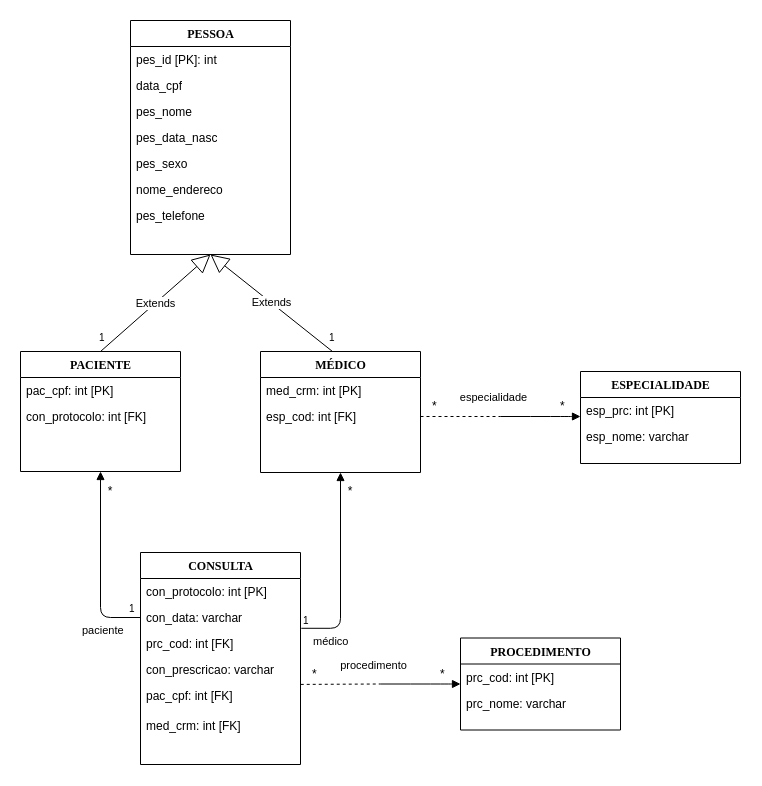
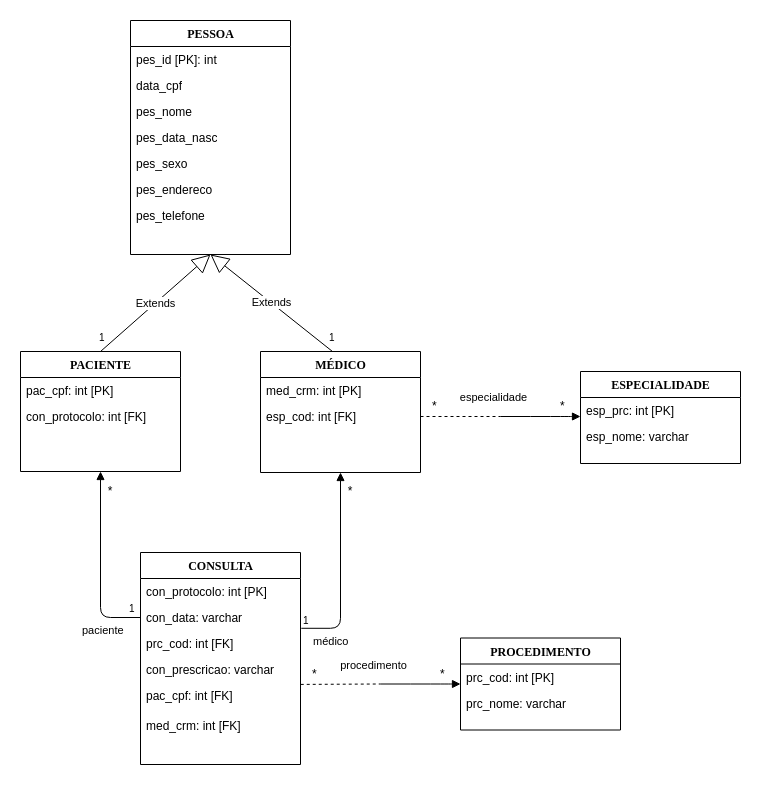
  <mxCell id="0" />
  <mxCell id="1" parent="0" />
  <mxCell id="2" value="PACIENTE&lt;br&gt;" style="swimlane;html=1;fontStyle=1;align=center;verticalAlign=top;childLayout=stackLayout;horizontal=1;startSize=26;horizontalStack=0;resizeParent=1;resizeLast=0;collapsible=1;marginBottom=0;swimlaneFillColor=#ffffff;rounded=0;shadow=0;comic=0;labelBackgroundColor=none;strokeColor=#000000;strokeWidth=1;fillColor=none;fontFamily=Verdana;fontSize=12;fontColor=#000000;" parent="1" vertex="1"><mxGeometry x="20" y="351" width="160" height="120" as="geometry" /></mxCell>
  <mxCell id="3" value="pac_cpf: int [PK]" style="text;html=1;strokeColor=none;fillColor=none;align=left;verticalAlign=top;spacingLeft=4;spacingRight=4;whiteSpace=wrap;overflow=hidden;rotatable=0;points=[[0,0.5],[1,0.5]];portConstraint=eastwest;" parent="2" vertex="1"><mxGeometry y="26" width="160" height="26" as="geometry" /></mxCell>
  <mxCell id="4" value="con_protocolo: int [FK]" style="text;html=1;strokeColor=none;fillColor=none;align=left;verticalAlign=top;spacingLeft=4;spacingRight=4;whiteSpace=wrap;overflow=hidden;rotatable=0;points=[[0,0.5],[1,0.5]];portConstraint=eastwest;" parent="2" vertex="1"><mxGeometry y="52" width="160" height="26" as="geometry" /></mxCell>
  <mxCell id="5" value="&lt;span&gt;MÉDICO&lt;/span&gt;" style="swimlane;html=1;fontStyle=1;align=center;verticalAlign=top;childLayout=stackLayout;horizontal=1;startSize=26;horizontalStack=0;resizeParent=1;resizeLast=0;collapsible=1;marginBottom=0;swimlaneFillColor=#ffffff;rounded=0;shadow=0;comic=0;labelBackgroundColor=none;strokeColor=#000000;strokeWidth=1;fillColor=none;fontFamily=Verdana;fontSize=12;fontColor=#000000;" parent="1" vertex="1"><mxGeometry x="260" y="351" width="160" height="121" as="geometry" /></mxCell>
  <mxCell id="6" value="&lt;span&gt;med_crm: int&amp;nbsp;&lt;/span&gt;[PK]" style="text;html=1;strokeColor=none;fillColor=none;align=left;verticalAlign=top;spacingLeft=4;spacingRight=4;whiteSpace=wrap;overflow=hidden;rotatable=0;points=[[0,0.5],[1,0.5]];portConstraint=eastwest;" parent="5" vertex="1"><mxGeometry y="26" width="160" height="26" as="geometry" /></mxCell>
  <mxCell id="7" value="&lt;span&gt;esp_cod: int&amp;nbsp;&lt;/span&gt;[FK]" style="text;html=1;strokeColor=none;fillColor=none;align=left;verticalAlign=top;spacingLeft=4;spacingRight=4;whiteSpace=wrap;overflow=hidden;rotatable=0;points=[[0,0.5],[1,0.5]];portConstraint=eastwest;" parent="5" vertex="1"><mxGeometry y="52" width="160" height="26" as="geometry" /></mxCell>
  <mxCell id="8" value="ESPECIALIDADE&lt;br&gt;&lt;br&gt;" style="swimlane;html=1;fontStyle=1;align=center;verticalAlign=top;childLayout=stackLayout;horizontal=1;startSize=26;horizontalStack=0;resizeParent=1;resizeLast=0;collapsible=1;marginBottom=0;swimlaneFillColor=#ffffff;rounded=0;shadow=0;comic=0;labelBackgroundColor=none;strokeColor=#000000;strokeWidth=1;fillColor=none;fontFamily=Verdana;fontSize=12;fontColor=#000000;" parent="1" vertex="1"><mxGeometry x="580" y="371" width="160" height="92" as="geometry" /></mxCell>
  <mxCell id="9" value="esp_prc: int [PK]" style="text;html=1;strokeColor=none;fillColor=none;align=left;verticalAlign=top;spacingLeft=4;spacingRight=4;whiteSpace=wrap;overflow=hidden;rotatable=0;points=[[0,0.5],[1,0.5]];portConstraint=eastwest;" parent="8" vertex="1"><mxGeometry y="26" width="160" height="26" as="geometry" /></mxCell>
  <mxCell id="10" value="esp_nome: varchar&lt;br&gt;" style="text;html=1;strokeColor=none;fillColor=none;align=left;verticalAlign=top;spacingLeft=4;spacingRight=4;whiteSpace=wrap;overflow=hidden;rotatable=0;points=[[0,0.5],[1,0.5]];portConstraint=eastwest;" parent="8" vertex="1"><mxGeometry y="52" width="160" height="26" as="geometry" /></mxCell>
  <mxCell id="11" value="CONSULTA" style="swimlane;html=1;fontStyle=1;align=center;verticalAlign=top;childLayout=stackLayout;horizontal=1;startSize=26;horizontalStack=0;resizeParent=1;resizeLast=0;collapsible=1;marginBottom=0;swimlaneFillColor=#ffffff;rounded=0;shadow=0;comic=0;labelBackgroundColor=none;strokeColor=#000000;strokeWidth=1;fillColor=none;fontFamily=Verdana;fontSize=12;fontColor=#000000;" parent="1" vertex="1"><mxGeometry x="140" y="552" width="160" height="212" as="geometry" /></mxCell>
  <mxCell id="12" value="con_protocolo: int [PK]" style="text;html=1;strokeColor=none;fillColor=none;align=left;verticalAlign=top;spacingLeft=4;spacingRight=4;whiteSpace=wrap;overflow=hidden;rotatable=0;points=[[0,0.5],[1,0.5]];portConstraint=eastwest;" parent="11" vertex="1"><mxGeometry y="26" width="160" height="26" as="geometry" /></mxCell>
  <mxCell id="13" value="con_data: varchar&lt;br&gt;" style="text;html=1;strokeColor=none;fillColor=none;align=left;verticalAlign=top;spacingLeft=4;spacingRight=4;whiteSpace=wrap;overflow=hidden;rotatable=0;points=[[0,0.5],[1,0.5]];portConstraint=eastwest;" parent="11" vertex="1"><mxGeometry y="52" width="160" height="26" as="geometry" /></mxCell>
  <mxCell id="14" value="&lt;span&gt;prc_cod: int [FK]&lt;br&gt;&lt;/span&gt;" style="text;html=1;strokeColor=none;fillColor=none;align=left;verticalAlign=top;spacingLeft=4;spacingRight=4;whiteSpace=wrap;overflow=hidden;rotatable=0;points=[[0,0.5],[1,0.5]];portConstraint=eastwest;" parent="11" vertex="1"><mxGeometry y="78" width="160" height="26" as="geometry" /></mxCell>
  <mxCell id="15" value="&lt;span&gt;con_prescricao: varchar&lt;/span&gt;" style="text;html=1;strokeColor=none;fillColor=none;align=left;verticalAlign=top;spacingLeft=4;spacingRight=4;whiteSpace=wrap;overflow=hidden;rotatable=0;points=[[0,0.5],[1,0.5]];portConstraint=eastwest;" parent="11" vertex="1"><mxGeometry y="104" width="160" height="26" as="geometry" /></mxCell>
  <mxCell id="16" value="pac_cpf: int [FK]" style="text;html=1;strokeColor=none;fillColor=none;align=left;verticalAlign=top;spacingLeft=4;spacingRight=4;whiteSpace=wrap;overflow=hidden;rotatable=0;points=[[0,0.5],[1,0.5]];portConstraint=eastwest;" parent="11" vertex="1"><mxGeometry y="130" width="160" height="30" as="geometry" /></mxCell>
  <mxCell id="17" value="&lt;span&gt;med_crm: int&amp;nbsp;&lt;/span&gt;[FK]" style="text;html=1;strokeColor=none;fillColor=none;align=left;verticalAlign=top;spacingLeft=4;spacingRight=4;whiteSpace=wrap;overflow=hidden;rotatable=0;points=[[0,0.5],[1,0.5]];portConstraint=eastwest;" parent="11" vertex="1"><mxGeometry y="160" width="160" height="26" as="geometry" /></mxCell>
  <mxCell id="18" value="&lt;span&gt;PESSOA&lt;/span&gt;" style="swimlane;html=1;fontStyle=1;align=center;verticalAlign=top;childLayout=stackLayout;horizontal=1;startSize=26;horizontalStack=0;resizeParent=1;resizeLast=0;collapsible=1;marginBottom=0;swimlaneFillColor=#ffffff;rounded=0;shadow=0;comic=0;labelBackgroundColor=none;strokeColor=#000000;strokeWidth=1;fillColor=none;fontFamily=Verdana;fontSize=12;fontColor=#000000;" parent="1" vertex="1"><mxGeometry x="130" y="20" width="160" height="234" as="geometry" /></mxCell>
  <mxCell id="19" value="&lt;span&gt;pes_id [PK]: int&lt;/span&gt;" style="text;html=1;strokeColor=none;fillColor=none;align=left;verticalAlign=top;spacingLeft=4;spacingRight=4;whiteSpace=wrap;overflow=hidden;rotatable=0;points=[[0,0.5],[1,0.5]];portConstraint=eastwest;" parent="18" vertex="1"><mxGeometry y="26" width="160" height="26" as="geometry" /></mxCell>
  <mxCell id="20" value="&lt;span&gt;data_cpf&lt;/span&gt;" style="text;html=1;strokeColor=none;fillColor=none;align=left;verticalAlign=top;spacingLeft=4;spacingRight=4;whiteSpace=wrap;overflow=hidden;rotatable=0;points=[[0,0.5],[1,0.5]];portConstraint=eastwest;" parent="18" vertex="1"><mxGeometry y="52" width="160" height="26" as="geometry" /></mxCell>
  <mxCell id="21" value="&lt;span&gt;pes_nome&lt;br&gt;&lt;/span&gt;" style="text;html=1;strokeColor=none;fillColor=none;align=left;verticalAlign=top;spacingLeft=4;spacingRight=4;whiteSpace=wrap;overflow=hidden;rotatable=0;points=[[0,0.5],[1,0.5]];portConstraint=eastwest;" parent="18" vertex="1"><mxGeometry y="78" width="160" height="26" as="geometry" /></mxCell>
  <mxCell id="22" value="pes_data_nasc" style="text;html=1;strokeColor=none;fillColor=none;align=left;verticalAlign=top;spacingLeft=4;spacingRight=4;whiteSpace=wrap;overflow=hidden;rotatable=0;points=[[0,0.5],[1,0.5]];portConstraint=eastwest;" parent="18" vertex="1"><mxGeometry y="104" width="160" height="26" as="geometry" /></mxCell>
  <mxCell id="23" value="pes_sexo&lt;br&gt;" style="text;html=1;strokeColor=none;fillColor=none;align=left;verticalAlign=top;spacingLeft=4;spacingRight=4;whiteSpace=wrap;overflow=hidden;rotatable=0;points=[[0,0.5],[1,0.5]];portConstraint=eastwest;" parent="18" vertex="1"><mxGeometry y="130" width="160" height="26" as="geometry" /></mxCell>
- <mxCell id="24" value="nome_endereco&lt;br&gt;" style="text;html=1;strokeColor=none;fillColor=none;align=left;verticalAlign=top;spacingLeft=4;spacingRight=4;whiteSpace=wrap;overflow=hidden;rotatable=0;points=[[0,0.5],[1,0.5]];portConstraint=eastwest;" parent="18" vertex="1"><mxGeometry y="156" width="160" height="26" as="geometry" /></mxCell>
+ <mxCell id="24" value="pes_endereco&lt;br&gt;" style="text;html=1;strokeColor=none;fillColor=none;align=left;verticalAlign=top;spacingLeft=4;spacingRight=4;whiteSpace=wrap;overflow=hidden;rotatable=0;points=[[0,0.5],[1,0.5]];portConstraint=eastwest;" parent="18" vertex="1"><mxGeometry y="156" width="160" height="26" as="geometry" /></mxCell>
  <mxCell id="25" value="pes_telefone&lt;br&gt;" style="text;html=1;strokeColor=none;fillColor=none;align=left;verticalAlign=top;spacingLeft=4;spacingRight=4;whiteSpace=wrap;overflow=hidden;rotatable=0;points=[[0,0.5],[1,0.5]];portConstraint=eastwest;" parent="18" vertex="1"><mxGeometry y="182" width="160" height="26" as="geometry" /></mxCell>
  <mxCell id="26" value="Extends" style="endArrow=block;endSize=16;endFill=0;html=1;entryX=0.5;entryY=1;entryDx=0;entryDy=0;exitX=0.5;exitY=0;exitDx=0;exitDy=0;" parent="1" source="2" target="18" edge="1"><mxGeometry width="160" relative="1" as="geometry"><mxPoint x="340" y="301" as="sourcePoint" /><mxPoint x="270" y="501" as="targetPoint" /></mxGeometry></mxCell>
  <mxCell id="27" value="Extends" style="endArrow=block;endSize=16;endFill=0;html=1;exitX=0.45;exitY=0;exitDx=0;exitDy=0;exitPerimeter=0;entryX=0.5;entryY=1;entryDx=0;entryDy=0;" parent="1" source="5" target="18" edge="1"><mxGeometry width="160" relative="1" as="geometry"><mxPoint x="349" y="366" as="sourcePoint" /><mxPoint x="208" y="253" as="targetPoint" /></mxGeometry></mxCell>
  <mxCell id="28" value="*" style="text;html=1;resizable=0;points=[];autosize=1;align=left;verticalAlign=top;spacingTop=-4;" parent="1" vertex="1"><mxGeometry x="558" y="396" width="20" height="20" as="geometry" /></mxCell>
  <mxCell id="29" value="paciente" style="endArrow=block;endFill=1;html=1;edgeStyle=orthogonalEdgeStyle;align=left;verticalAlign=top;entryX=0.5;entryY=1;entryDx=0;entryDy=0;exitX=0;exitY=0.5;exitDx=0;exitDy=0;" parent="1" source="13" target="2" edge="1"><mxGeometry x="-0.57" y="20" relative="1" as="geometry"><mxPoint x="20" y="721" as="sourcePoint" /><mxPoint x="180" y="721" as="targetPoint" /><mxPoint as="offset" /></mxGeometry></mxCell>
  <mxCell id="30" value="1" style="resizable=0;html=1;align=left;verticalAlign=bottom;labelBackgroundColor=#ffffff;fontSize=10;" parent="29" connectable="0" vertex="1"><mxGeometry x="-1" relative="1" as="geometry"><mxPoint x="-13" y="-1" as="offset" /></mxGeometry></mxCell>
  <mxCell id="31" value="médico&lt;br&gt;" style="endArrow=block;endFill=1;html=1;edgeStyle=orthogonalEdgeStyle;align=left;verticalAlign=top;entryX=0.5;entryY=1;entryDx=0;entryDy=0;exitX=1.005;exitY=0.915;exitDx=0;exitDy=0;exitPerimeter=0;" parent="1" source="13" target="5" edge="1"><mxGeometry x="-0.9" relative="1" as="geometry"><mxPoint x="320" y="626" as="sourcePoint" /><mxPoint x="110" y="471" as="targetPoint" /><Array as="points"><mxPoint x="340" y="627" /></Array><mxPoint as="offset" /></mxGeometry></mxCell>
  <mxCell id="32" value="1" style="resizable=0;html=1;align=left;verticalAlign=bottom;labelBackgroundColor=#ffffff;fontSize=10;" parent="31" connectable="0" vertex="1"><mxGeometry x="-1" relative="1" as="geometry" /></mxCell>
  <mxCell id="33" value="*" style="text;html=1;strokeColor=none;fillColor=none;align=center;verticalAlign=middle;whiteSpace=wrap;rounded=0;" parent="1" vertex="1"><mxGeometry x="340" y="481" width="20" height="20" as="geometry" /></mxCell>
  <mxCell id="34" value="*" style="text;html=1;strokeColor=none;fillColor=none;align=center;verticalAlign=middle;whiteSpace=wrap;rounded=0;" parent="1" vertex="1"><mxGeometry x="100" y="481" width="20" height="20" as="geometry" /></mxCell>
  <mxCell id="35" value="PROCEDIMENTO&lt;br&gt;" style="swimlane;html=1;fontStyle=1;align=center;verticalAlign=top;childLayout=stackLayout;horizontal=1;startSize=26;horizontalStack=0;resizeParent=1;resizeLast=0;collapsible=1;marginBottom=0;swimlaneFillColor=#ffffff;rounded=0;shadow=0;comic=0;labelBackgroundColor=none;strokeColor=#000000;strokeWidth=1;fillColor=none;fontFamily=Verdana;fontSize=12;fontColor=#000000;" parent="1" vertex="1"><mxGeometry x="460" y="637.5" width="160" height="92" as="geometry" /></mxCell>
  <mxCell id="36" value="prc_cod: int [PK]" style="text;html=1;strokeColor=none;fillColor=none;align=left;verticalAlign=top;spacingLeft=4;spacingRight=4;whiteSpace=wrap;overflow=hidden;rotatable=0;points=[[0,0.5],[1,0.5]];portConstraint=eastwest;" parent="35" vertex="1"><mxGeometry y="26" width="160" height="26" as="geometry" /></mxCell>
  <mxCell id="37" value="prc_nome: varchar&lt;br&gt;" style="text;html=1;strokeColor=none;fillColor=none;align=left;verticalAlign=top;spacingLeft=4;spacingRight=4;whiteSpace=wrap;overflow=hidden;rotatable=0;points=[[0,0.5],[1,0.5]];portConstraint=eastwest;" parent="35" vertex="1"><mxGeometry y="52" width="160" height="26" as="geometry" /></mxCell>
  <mxCell id="38" value="especialidade" style="html=1;verticalAlign=bottom;endArrow=block;" parent="1" edge="1"><mxGeometry x="-1" y="14" width="80" relative="1" as="geometry"><mxPoint x="500" y="416" as="sourcePoint" /><mxPoint x="580" y="416" as="targetPoint" /><mxPoint x="-7" y="4" as="offset" /><Array as="points"><mxPoint x="540" y="416" /><mxPoint x="570" y="416" /></Array></mxGeometry></mxCell>
  <mxCell id="39" value="" style="endArrow=none;dashed=1;html=1;exitX=1;exitY=0.5;exitDx=0;exitDy=0;" parent="1" source="7" edge="1"><mxGeometry width="50" height="50" relative="1" as="geometry"><mxPoint x="530" y="462" as="sourcePoint" /><mxPoint x="500" y="416" as="targetPoint" /></mxGeometry></mxCell>
  <mxCell id="40" value="*" style="text;html=1;resizable=0;points=[];autosize=1;align=left;verticalAlign=top;spacingTop=-4;" parent="1" vertex="1"><mxGeometry x="430" y="396" width="20" height="20" as="geometry" /></mxCell>
  <mxCell id="41" value="1" style="resizable=0;html=1;align=left;verticalAlign=bottom;labelBackgroundColor=#ffffff;fontSize=10;" connectable="0" vertex="1" parent="1"><mxGeometry x="320" y="591" as="geometry"><mxPoint x="7" y="-246" as="offset" /></mxGeometry></mxCell>
  <mxCell id="42" value="1" style="resizable=0;html=1;align=left;verticalAlign=bottom;labelBackgroundColor=#ffffff;fontSize=10;" connectable="0" vertex="1" parent="1"><mxGeometry x="90" y="591" as="geometry"><mxPoint x="7" y="-246" as="offset" /></mxGeometry></mxCell>
  <mxCell id="43" value="*" style="text;html=1;resizable=0;points=[];autosize=1;align=left;verticalAlign=top;spacingTop=-4;" vertex="1" parent="1"><mxGeometry x="438" y="663.5" width="20" height="20" as="geometry" /></mxCell>
  <mxCell id="44" value="procedimento" style="html=1;verticalAlign=bottom;endArrow=block;" edge="1" parent="1"><mxGeometry x="-1" y="14" width="80" relative="1" as="geometry"><mxPoint x="380" y="683.5" as="sourcePoint" /><mxPoint x="460" y="683.5" as="targetPoint" /><mxPoint x="-7" y="4" as="offset" /><Array as="points"><mxPoint x="420" y="683.5" /><mxPoint x="450" y="683.5" /></Array></mxGeometry></mxCell>
  <mxCell id="45" value="" style="endArrow=none;dashed=1;html=1;exitX=1;exitY=0.5;exitDx=0;exitDy=0;" edge="1" parent="1"><mxGeometry width="50" height="50" relative="1" as="geometry"><mxPoint x="300.235" y="683.912" as="sourcePoint" /><mxPoint x="380" y="683.5" as="targetPoint" /></mxGeometry></mxCell>
  <mxCell id="46" value="*" style="text;html=1;resizable=0;points=[];autosize=1;align=left;verticalAlign=top;spacingTop=-4;" vertex="1" parent="1"><mxGeometry x="310" y="663.5" width="20" height="20" as="geometry" /></mxCell>
